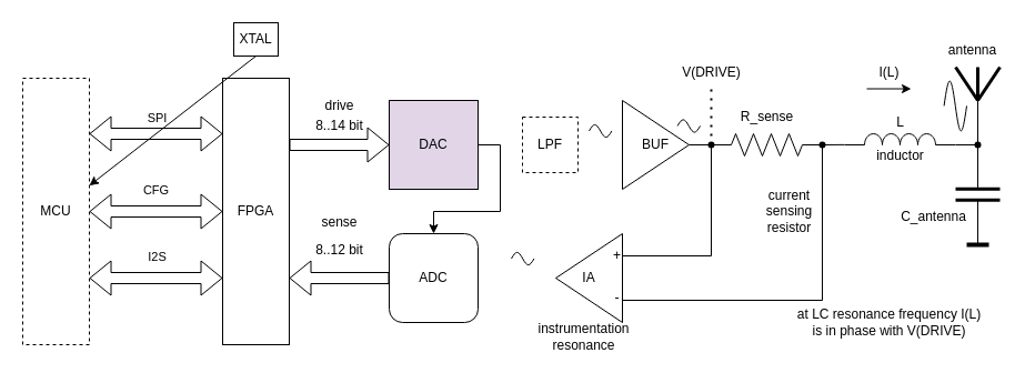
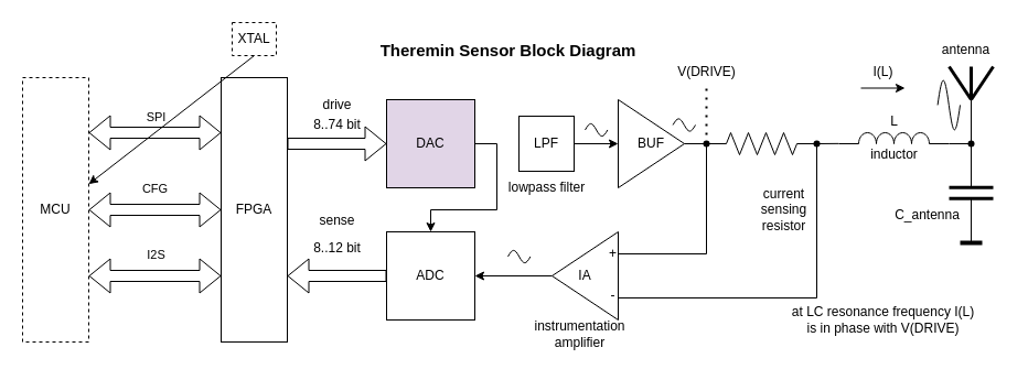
  <mxCell id="0" />
  <mxCell id="1" parent="0" />
  <mxCell id="2" value="MCU" style="rounded=0;whiteSpace=wrap;html=1;dashed=1;" parent="1" vertex="1"><mxGeometry x="20" y="70" width="60" height="240" as="geometry" /></mxCell>
  <mxCell id="3" style="edgeStyle=orthogonalEdgeStyle;rounded=0;orthogonalLoop=1;jettySize=auto;html=1;exitX=1;exitY=0.5;exitDx=0;exitDy=0;" parent="1" source="4" target="5" edge="1"><mxGeometry relative="1" as="geometry" /></mxCell>
  <mxCell id="4" value="DAC" style="whiteSpace=wrap;html=1;aspect=fixed;fillColor=#e1d5e7;" parent="1" vertex="1"><mxGeometry x="350" y="90" width="80" height="80" as="geometry" /></mxCell>
- <mxCell id="5" value="ADC" style="whiteSpace=wrap;html=1;aspect=fixed;rounded=1;" parent="1" vertex="1"><mxGeometry x="350" y="210" width="80" height="80" as="geometry" /></mxCell>
+ <mxCell id="5" value="ADC" style="whiteSpace=wrap;html=1;aspect=fixed;" parent="1" vertex="1"><mxGeometry x="350" y="210" width="80" height="80" as="geometry" /></mxCell>
  <mxCell id="6" value="FPGA" style="rounded=0;whiteSpace=wrap;html=1;" parent="1" vertex="1"><mxGeometry x="200" y="70" width="60" height="240" as="geometry" /></mxCell>
  <mxCell id="7" value="" style="shape=flexArrow;endArrow=classic;startArrow=classic;html=1;rounded=0;exitX=1;exitY=0.75;exitDx=0;exitDy=0;entryX=0;entryY=0.75;entryDx=0;entryDy=0;" parent="1" source="2" target="6" edge="1"><mxGeometry width="100" height="100" relative="1" as="geometry"><mxPoint x="280" y="250" as="sourcePoint" /><mxPoint x="380" y="150" as="targetPoint" /></mxGeometry></mxCell>
  <mxCell id="8" value="I2S" style="edgeLabel;html=1;align=center;verticalAlign=middle;resizable=0;points=[];" parent="7" vertex="1" connectable="0"><mxGeometry x="0.03" y="1" relative="1" as="geometry"><mxPoint x="-2" y="-19" as="offset" /></mxGeometry></mxCell>
  <mxCell id="9" value="" style="shape=flexArrow;endArrow=classic;startArrow=classic;html=1;rounded=0;exitX=1;exitY=0.5;exitDx=0;exitDy=0;entryX=0;entryY=0.5;entryDx=0;entryDy=0;" parent="1" source="2" target="6" edge="1"><mxGeometry width="100" height="100" relative="1" as="geometry"><mxPoint x="80" y="180" as="sourcePoint" /><mxPoint x="180" y="80" as="targetPoint" /></mxGeometry></mxCell>
  <mxCell id="10" value="CFG" style="edgeLabel;html=1;align=center;verticalAlign=middle;resizable=0;points=[];" parent="9" vertex="1" connectable="0"><mxGeometry x="-0.02" y="1" relative="1" as="geometry"><mxPoint y="-19" as="offset" /></mxGeometry></mxCell>
  <mxCell id="11" value="" style="shape=flexArrow;endArrow=classic;startArrow=classic;html=1;rounded=0;entryX=0;entryY=0.5;entryDx=0;entryDy=0;" parent="1" edge="1"><mxGeometry width="100" height="100" relative="1" as="geometry"><mxPoint x="80" y="120" as="sourcePoint" /><mxPoint x="200" y="120" as="targetPoint" /></mxGeometry></mxCell>
  <mxCell id="12" value="SPI" style="edgeLabel;html=1;align=center;verticalAlign=middle;resizable=0;points=[];" parent="11" vertex="1" connectable="0"><mxGeometry x="-0.053" y="-7" relative="1" as="geometry"><mxPoint x="3" y="-22" as="offset" /></mxGeometry></mxCell>
  <mxCell id="13" value="" style="shape=flexArrow;endArrow=classic;html=1;rounded=0;entryX=0;entryY=0.5;entryDx=0;entryDy=0;exitX=1;exitY=0.25;exitDx=0;exitDy=0;" parent="1" source="6" target="4" edge="1"><mxGeometry width="50" height="50" relative="1" as="geometry"><mxPoint x="320" y="120" as="sourcePoint" /><mxPoint x="360" y="180" as="targetPoint" /></mxGeometry></mxCell>
  <mxCell id="14" value="" style="shape=flexArrow;endArrow=classic;html=1;rounded=0;entryX=1;entryY=0.75;entryDx=0;entryDy=0;exitX=0;exitY=0.5;exitDx=0;exitDy=0;" parent="1" source="5" target="6" edge="1"><mxGeometry width="50" height="50" relative="1" as="geometry"><mxPoint x="350" y="180" as="sourcePoint" /><mxPoint x="410" y="130" as="targetPoint" /></mxGeometry></mxCell>
- <mxCell id="15" value="XTAL" style="rounded=0;whiteSpace=wrap;html=1;" parent="1" vertex="1"><mxGeometry x="210" y="20" width="40" height="30" as="geometry" /></mxCell>
+ <mxCell id="15" value="XTAL" style="rounded=0;whiteSpace=wrap;html=1;dashed=1;" parent="1" vertex="1"><mxGeometry x="210" y="20" width="40" height="30" as="geometry" /></mxCell>
  <mxCell id="16" value="" style="endArrow=classic;html=1;rounded=0;exitX=0.5;exitY=1;exitDx=0;exitDy=0;" parent="1" source="15" target="2" edge="1"><mxGeometry width="50" height="50" relative="1" as="geometry"><mxPoint x="310" y="230" as="sourcePoint" /><mxPoint x="360" y="180" as="targetPoint" /></mxGeometry></mxCell>
- <mxCell id="18" value="LPF" style="rounded=0;whiteSpace=wrap;html=1;dashed=1;" parent="1" vertex="1"><mxGeometry x="470" y="105" width="50" height="50" as="geometry" /></mxCell>
+ <mxCell id="17" style="edgeStyle=orthogonalEdgeStyle;rounded=0;orthogonalLoop=1;jettySize=auto;html=1;exitX=1;exitY=0.5;exitDx=0;exitDy=0;entryX=0;entryY=0.5;entryDx=0;entryDy=0;" parent="1" source="18" target="19" edge="1"><mxGeometry relative="1" as="geometry" /></mxCell>
+ <mxCell id="18" value="LPF" style="rounded=0;whiteSpace=wrap;html=1;" parent="1" vertex="1"><mxGeometry x="470" y="105" width="50" height="50" as="geometry" /></mxCell>
  <mxCell id="19" value="BUF" style="triangle;whiteSpace=wrap;html=1;" parent="1" vertex="1"><mxGeometry x="560" y="90" width="60" height="80" as="geometry" /></mxCell>
+ <mxCell id="20" style="edgeStyle=orthogonalEdgeStyle;rounded=0;orthogonalLoop=1;jettySize=auto;html=1;exitX=0;exitY=0.5;exitDx=0;exitDy=0;entryX=1;entryY=0.5;entryDx=0;entryDy=0;" parent="1" source="21" target="5" edge="1"><mxGeometry relative="1" as="geometry" /></mxCell>
  <mxCell id="21" value="IA" style="triangle;whiteSpace=wrap;html=1;flipV=0;flipH=1;" parent="1" vertex="1"><mxGeometry x="500" y="210" width="60" height="80" as="geometry" /></mxCell>
- <mxCell id="22" value="R_sense" style="text;html=1;align=center;verticalAlign=middle;resizable=0;points=[];autosize=1;strokeColor=none;fillColor=none;" parent="1" vertex="1"><mxGeometry x="655" y="90" width="70" height="30" as="geometry" /></mxCell>
  <mxCell id="23" value="" style="endArrow=none;html=1;rounded=0;targetPerimeterSpacing=7;" parent="1" edge="1"><mxGeometry width="50" height="50" relative="1" as="geometry"><mxPoint x="640" y="230" as="sourcePoint" /><mxPoint x="640" y="130" as="targetPoint" /></mxGeometry></mxCell>
  <mxCell id="24" value="" style="endArrow=none;html=1;rounded=0;exitX=-0.037;exitY=0.285;exitDx=0;exitDy=0;exitPerimeter=0;" parent="1" edge="1"><mxGeometry width="50" height="50" relative="1" as="geometry"><mxPoint x="560" y="230" as="sourcePoint" /><mxPoint x="640" y="230" as="targetPoint" /></mxGeometry></mxCell>
  <mxCell id="25" value="" style="endArrow=none;html=1;rounded=0;exitX=-0.037;exitY=0.285;exitDx=0;exitDy=0;exitPerimeter=0;" parent="1" edge="1"><mxGeometry width="50" height="50" relative="1" as="geometry"><mxPoint x="560" y="270" as="sourcePoint" /><mxPoint x="740" y="270" as="targetPoint" /></mxGeometry></mxCell>
  <mxCell id="26" value="" style="endArrow=none;html=1;rounded=0;targetPerimeterSpacing=7;" parent="1" edge="1"><mxGeometry width="50" height="50" relative="1" as="geometry"><mxPoint x="740" y="270" as="sourcePoint" /><mxPoint x="740" y="130" as="targetPoint" /></mxGeometry></mxCell>
  <mxCell id="27" value="" style="endArrow=none;html=1;rounded=0;exitDx=0;exitDy=0;" parent="1" source="45" edge="1"><mxGeometry width="50" height="50" relative="1" as="geometry"><mxPoint x="720" y="129.86" as="sourcePoint" /><mxPoint x="760" y="129.86" as="targetPoint" /></mxGeometry></mxCell>
- <mxCell id="29" value="instrumentation&lt;br&gt;resonance" style="text;html=1;align=center;verticalAlign=middle;resizable=0;points=[];autosize=1;strokeColor=none;fillColor=none;" parent="1" vertex="1"><mxGeometry x="470" y="283" width="110" height="40" as="geometry" /></mxCell>
+ <mxCell id="28" value="lowpass filter" style="text;html=1;align=center;verticalAlign=middle;resizable=0;points=[];autosize=1;strokeColor=none;fillColor=none;" parent="1" vertex="1"><mxGeometry x="450" y="155" width="90" height="30" as="geometry" /></mxCell>
+ <mxCell id="29" value="instrumentation&lt;br&gt;amplifier" style="text;html=1;align=center;verticalAlign=middle;resizable=0;points=[];autosize=1;strokeColor=none;fillColor=none;" parent="1" vertex="1"><mxGeometry x="470" y="283" width="110" height="40" as="geometry" /></mxCell>
  <mxCell id="30" value="current&lt;br&gt;sensing&lt;br&gt;resistor" style="text;html=1;align=center;verticalAlign=middle;resizable=0;points=[];autosize=1;strokeColor=none;fillColor=none;" parent="1" vertex="1"><mxGeometry x="680" y="160" width="60" height="60" as="geometry" /></mxCell>
- <mxCell id="31" value="8..14 bit" style="text;html=1;align=center;verticalAlign=middle;resizable=0;points=[];autosize=1;strokeColor=none;fillColor=none;" parent="1" vertex="1"><mxGeometry x="270" y="98" width="70" height="30" as="geometry" /></mxCell>
+ <mxCell id="31" value="8..74 bit" style="text;html=1;align=center;verticalAlign=middle;resizable=0;points=[];autosize=1;strokeColor=none;fillColor=none;" parent="1" vertex="1"><mxGeometry x="270" y="98" width="70" height="30" as="geometry" /></mxCell>
  <mxCell id="32" value="8..12 bit" style="text;html=1;align=center;verticalAlign=middle;resizable=0;points=[];autosize=1;strokeColor=none;fillColor=none;" parent="1" vertex="1"><mxGeometry x="270" y="210" width="70" height="30" as="geometry" /></mxCell>
  <mxCell id="33" value="" style="endArrow=none;html=1;rounded=0;exitDx=0;exitDy=0;" parent="1" source="47" edge="1"><mxGeometry width="50" height="50" relative="1" as="geometry"><mxPoint x="840" y="129.8" as="sourcePoint" /><mxPoint x="880" y="129.8" as="targetPoint" /></mxGeometry></mxCell>
  <mxCell id="34" value="" style="endArrow=none;html=1;rounded=0;targetPerimeterSpacing=7;" parent="1" edge="1"><mxGeometry width="50" height="50" relative="1" as="geometry"><mxPoint x="880" y="170" as="sourcePoint" /><mxPoint x="880" y="130" as="targetPoint" /></mxGeometry></mxCell>
  <mxCell id="35" value="" style="endArrow=none;html=1;rounded=0;exitX=1;exitY=0.5;exitDx=0;exitDy=0;strokeWidth=3;" parent="1" edge="1"><mxGeometry width="50" height="50" relative="1" as="geometry"><mxPoint x="860" y="169.8" as="sourcePoint" /><mxPoint x="900" y="169.8" as="targetPoint" /></mxGeometry></mxCell>
  <mxCell id="36" value="" style="endArrow=none;html=1;rounded=0;exitX=1;exitY=0.5;exitDx=0;exitDy=0;strokeWidth=3;" parent="1" edge="1"><mxGeometry width="50" height="50" relative="1" as="geometry"><mxPoint x="860" y="179.8" as="sourcePoint" /><mxPoint x="900" y="179.8" as="targetPoint" /></mxGeometry></mxCell>
  <mxCell id="37" value="" style="endArrow=none;html=1;rounded=0;targetPerimeterSpacing=7;" parent="1" edge="1"><mxGeometry width="50" height="50" relative="1" as="geometry"><mxPoint x="880" y="220" as="sourcePoint" /><mxPoint x="880" y="180" as="targetPoint" /></mxGeometry></mxCell>
  <mxCell id="38" value="" style="endArrow=none;html=1;rounded=0;strokeWidth=4;" parent="1" edge="1"><mxGeometry width="50" height="50" relative="1" as="geometry"><mxPoint x="870" y="220" as="sourcePoint" /><mxPoint x="890" y="220" as="targetPoint" /></mxGeometry></mxCell>
  <mxCell id="39" value="" style="endArrow=none;html=1;rounded=0;targetPerimeterSpacing=7;" parent="1" edge="1"><mxGeometry width="50" height="50" relative="1" as="geometry"><mxPoint x="880" y="130" as="sourcePoint" /><mxPoint x="880" y="90" as="targetPoint" /></mxGeometry></mxCell>
  <mxCell id="40" value="" style="endArrow=none;html=1;rounded=0;targetPerimeterSpacing=7;strokeWidth=3;" parent="1" edge="1"><mxGeometry width="50" height="50" relative="1" as="geometry"><mxPoint x="880" y="90" as="sourcePoint" /><mxPoint x="860" y="60" as="targetPoint" /></mxGeometry></mxCell>
  <mxCell id="41" value="" style="endArrow=none;html=1;rounded=0;targetPerimeterSpacing=7;strokeWidth=3;" parent="1" edge="1"><mxGeometry width="50" height="50" relative="1" as="geometry"><mxPoint x="900" y="60" as="sourcePoint" /><mxPoint x="880" y="90" as="targetPoint" /></mxGeometry></mxCell>
  <mxCell id="42" value="" style="endArrow=none;html=1;rounded=0;targetPerimeterSpacing=7;strokeWidth=3;" parent="1" edge="1"><mxGeometry width="50" height="50" relative="1" as="geometry"><mxPoint x="880" y="60" as="sourcePoint" /><mxPoint x="880" y="90" as="targetPoint" /></mxGeometry></mxCell>
  <mxCell id="43" value="" style="endArrow=none;html=1;rounded=0;exitX=1;exitY=0.5;exitDx=0;exitDy=0;" parent="1" source="19" target="44" edge="1"><mxGeometry width="50" height="50" relative="1" as="geometry"><mxPoint x="620" y="130" as="sourcePoint" /><mxPoint x="660" y="130" as="targetPoint" /></mxGeometry></mxCell>
  <mxCell id="44" value="" style="shape=waypoint;sketch=0;fillStyle=solid;size=6;pointerEvents=1;points=[];fillColor=none;resizable=0;rotatable=0;perimeter=centerPerimeter;snapToPoint=1;" parent="1" vertex="1"><mxGeometry x="630" y="120" width="20" height="20" as="geometry" /></mxCell>
  <mxCell id="45" value="" style="shape=waypoint;sketch=0;fillStyle=solid;size=6;pointerEvents=1;points=[];fillColor=none;resizable=0;rotatable=0;perimeter=centerPerimeter;snapToPoint=1;" parent="1" vertex="1"><mxGeometry x="730" y="120" width="20" height="20" as="geometry" /></mxCell>
  <mxCell id="46" value="" style="endArrow=none;html=1;rounded=0;" parent="1" edge="1"><mxGeometry width="50" height="50" relative="1" as="geometry"><mxPoint x="860" y="130" as="sourcePoint" /><mxPoint x="880" y="130" as="targetPoint" /></mxGeometry></mxCell>
  <mxCell id="47" value="" style="shape=waypoint;sketch=0;fillStyle=solid;size=6;pointerEvents=1;points=[];fillColor=none;resizable=0;rotatable=0;perimeter=centerPerimeter;snapToPoint=1;" parent="1" vertex="1"><mxGeometry x="870" y="120" width="20" height="20" as="geometry" /></mxCell>
  <mxCell id="48" value="L" style="text;html=1;align=center;verticalAlign=middle;resizable=0;points=[];autosize=1;strokeColor=none;fillColor=none;" parent="1" vertex="1"><mxGeometry x="795" y="95" width="30" height="30" as="geometry" /></mxCell>
  <mxCell id="49" value="inductor" style="text;html=1;align=center;verticalAlign=middle;resizable=0;points=[];autosize=1;strokeColor=none;fillColor=none;" parent="1" vertex="1"><mxGeometry x="775" y="125" width="70" height="30" as="geometry" /></mxCell>
  <mxCell id="50" value="C_antenna" style="text;html=1;align=center;verticalAlign=middle;resizable=0;points=[];autosize=1;strokeColor=none;fillColor=none;" parent="1" vertex="1"><mxGeometry x="800" y="180" width="80" height="30" as="geometry" /></mxCell>
  <mxCell id="51" value="antenna" style="text;html=1;align=center;verticalAlign=middle;resizable=0;points=[];autosize=1;strokeColor=none;fillColor=none;" parent="1" vertex="1"><mxGeometry x="840" y="30" width="70" height="30" as="geometry" /></mxCell>
+ <mxCell id="52" value="Theremin Sensor Block Diagram" style="text;html=1;align=center;verticalAlign=middle;resizable=0;points=[];autosize=1;strokeColor=none;fillColor=none;fontSize=15;fontStyle=1" parent="1" vertex="1"><mxGeometry x="330" y="30" width="260" height="30" as="geometry" /></mxCell>
  <mxCell id="53" value="" style="pointerEvents=1;verticalLabelPosition=bottom;shadow=0;dashed=0;align=center;html=1;verticalAlign=top;shape=mxgraph.electrical.waveforms.sine_wave;" vertex="1" parent="1"><mxGeometry x="609.6" y="105.5" width="20.4" height="15" as="geometry" /></mxCell>
  <mxCell id="54" value="" style="pointerEvents=1;verticalLabelPosition=bottom;shadow=0;dashed=0;align=center;html=1;verticalAlign=top;shape=mxgraph.electrical.waveforms.sine_wave;" vertex="1" parent="1"><mxGeometry x="530" y="110" width="20.4" height="15" as="geometry" /></mxCell>
  <mxCell id="55" value="" style="pointerEvents=1;verticalLabelPosition=bottom;shadow=0;dashed=0;align=center;html=1;verticalAlign=top;shape=mxgraph.electrical.waveforms.sine_wave;" vertex="1" parent="1"><mxGeometry x="460" y="225" width="20.4" height="15" as="geometry" /></mxCell>
  <mxCell id="56" value="" style="pointerEvents=1;verticalLabelPosition=bottom;shadow=0;dashed=0;align=center;html=1;verticalAlign=top;shape=mxgraph.electrical.waveforms.sine_wave;" vertex="1" parent="1"><mxGeometry x="849.6" y="65" width="20.4" height="60" as="geometry" /></mxCell>
  <mxCell id="57" value="at LC resonance frequency I(L) &lt;br&gt;is in phase with V(DRIVE)" style="text;html=1;align=center;verticalAlign=middle;resizable=0;points=[];autosize=1;strokeColor=none;fillColor=none;" vertex="1" parent="1"><mxGeometry x="705" y="270" width="190" height="40" as="geometry" /></mxCell>
  <mxCell id="58" value="V(DRIVE)" style="text;html=1;align=center;verticalAlign=middle;resizable=0;points=[];autosize=1;strokeColor=none;fillColor=none;" vertex="1" parent="1"><mxGeometry x="600" y="50" width="80" height="30" as="geometry" /></mxCell>
  <mxCell id="59" value="" style="endArrow=none;dashed=1;html=1;dashPattern=1 3;strokeWidth=2;rounded=0;entryX=0.5;entryY=1;entryDx=0;entryDy=0;entryPerimeter=0;" edge="1" parent="1" source="44" target="58"><mxGeometry width="50" height="50" relative="1" as="geometry"><mxPoint x="700" y="130" as="sourcePoint" /><mxPoint x="750" y="80" as="targetPoint" /></mxGeometry></mxCell>
  <mxCell id="60" value="I(L)" style="text;html=1;align=center;verticalAlign=middle;resizable=0;points=[];autosize=1;strokeColor=none;fillColor=none;" vertex="1" parent="1"><mxGeometry x="780" y="50" width="40" height="30" as="geometry" /></mxCell>
  <mxCell id="61" value="" style="endArrow=classic;html=1;rounded=0;" edge="1" parent="1"><mxGeometry width="50" height="50" relative="1" as="geometry"><mxPoint x="780" y="79.51" as="sourcePoint" /><mxPoint x="820" y="79.51" as="targetPoint" /></mxGeometry></mxCell>
  <mxCell id="62" value="drive" style="text;html=1;align=center;verticalAlign=middle;resizable=0;points=[];autosize=1;strokeColor=none;fillColor=none;" vertex="1" parent="1"><mxGeometry x="280" y="80" width="50" height="30" as="geometry" /></mxCell>
  <mxCell id="63" value="sense" style="text;html=1;align=center;verticalAlign=middle;resizable=0;points=[];autosize=1;strokeColor=none;fillColor=none;" vertex="1" parent="1"><mxGeometry x="275" y="185" width="60" height="30" as="geometry" /></mxCell>
  <mxCell id="64" value="" style="pointerEvents=1;verticalLabelPosition=bottom;shadow=0;dashed=0;align=center;html=1;verticalAlign=top;shape=mxgraph.electrical.inductors.inductor_3;" vertex="1" parent="1"><mxGeometry x="760" y="120" width="100" height="10" as="geometry" /></mxCell>
  <mxCell id="65" value="" style="pointerEvents=1;verticalLabelPosition=bottom;shadow=0;dashed=0;align=center;html=1;verticalAlign=top;shape=mxgraph.electrical.resistors.resistor_2;" vertex="1" parent="1"><mxGeometry x="640" y="120" width="100" height="20" as="geometry" /></mxCell>
  <mxCell id="66" value="+" style="text;html=1;align=center;verticalAlign=middle;resizable=0;points=[];autosize=1;strokeColor=none;fillColor=none;" vertex="1" parent="1"><mxGeometry x="540" y="215" width="30" height="30" as="geometry" /></mxCell>
  <mxCell id="67" value="-" style="text;html=1;align=center;verticalAlign=middle;resizable=0;points=[];autosize=1;strokeColor=none;fillColor=none;" vertex="1" parent="1"><mxGeometry x="540" y="253" width="30" height="30" as="geometry" /></mxCell>
